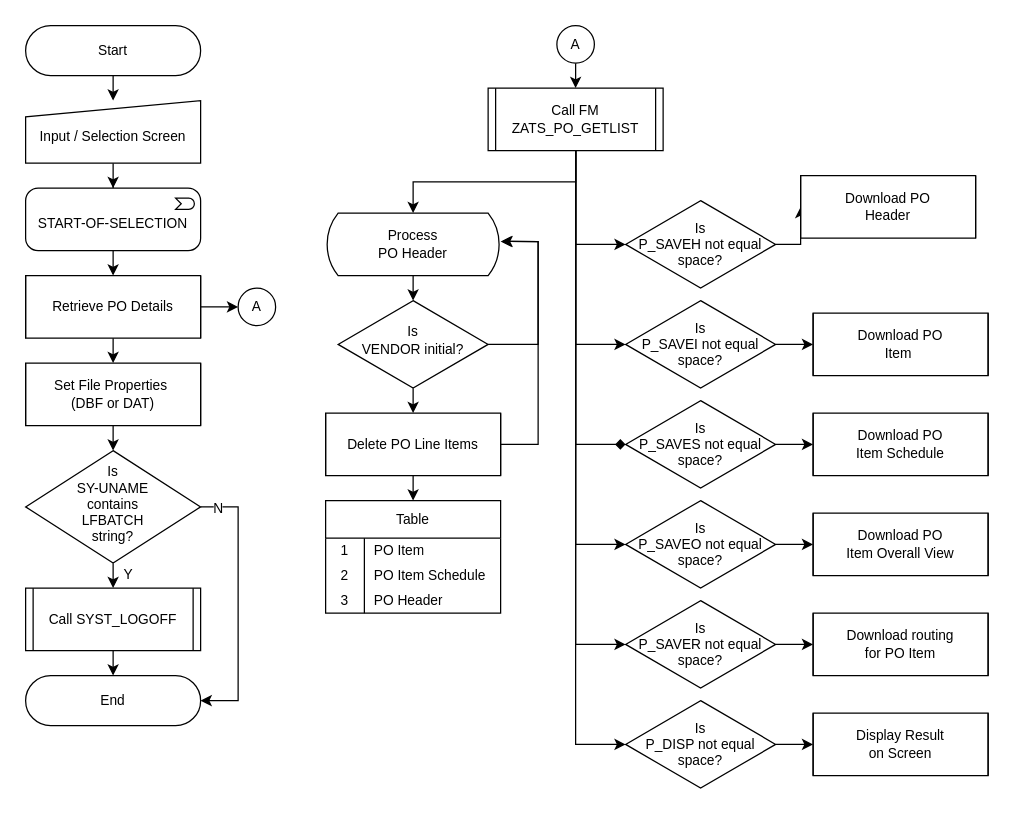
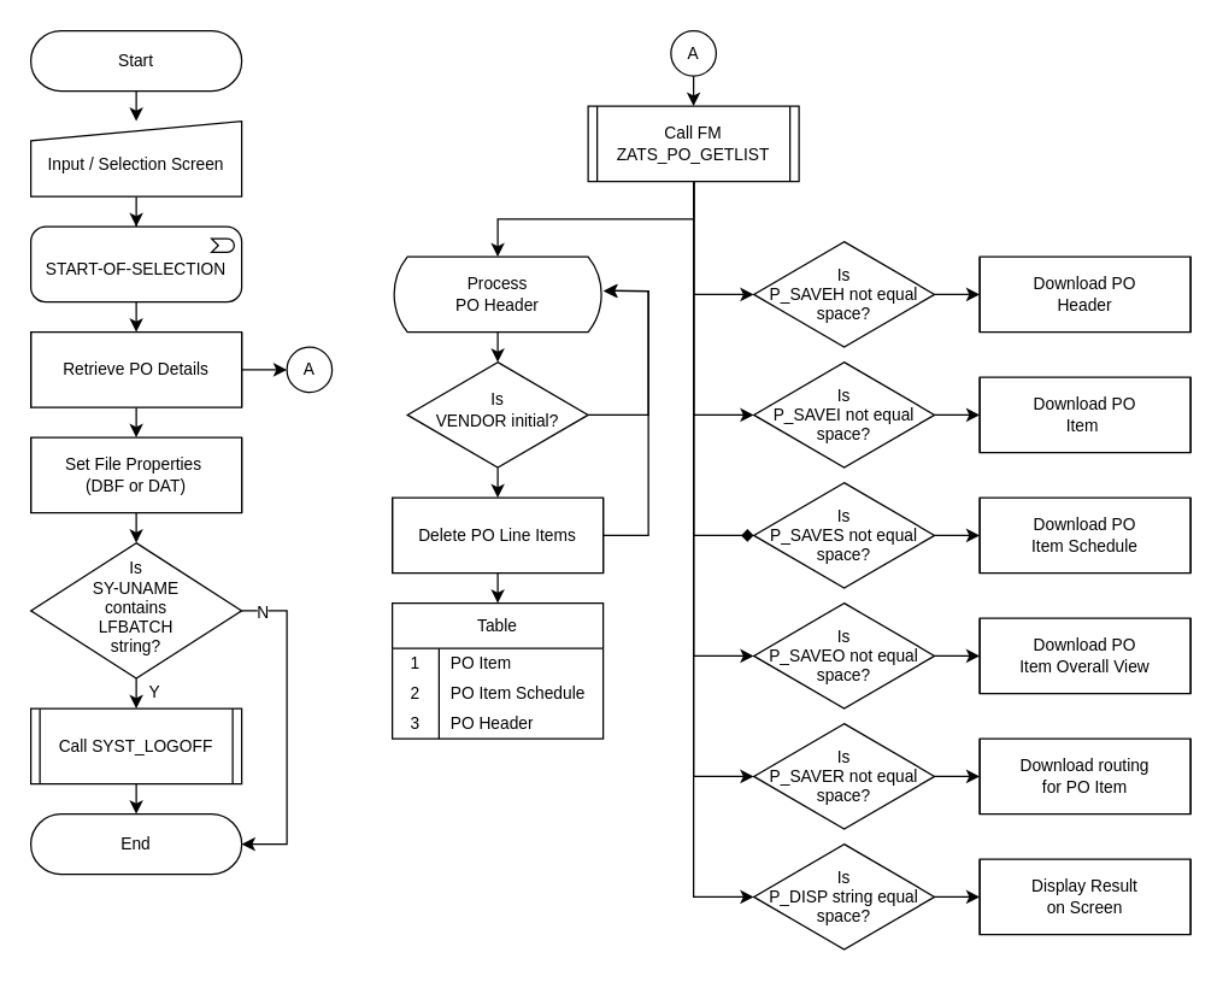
  <mxCell id="0" />
  <mxCell id="1" parent="0" />
  <mxCell id="2" style="edgeStyle=orthogonalEdgeStyle;rounded=0;orthogonalLoop=1;jettySize=auto;html=1;exitX=0.5;exitY=0.5;exitDx=0;exitDy=20;exitPerimeter=0;entryX=0.5;entryY=0;entryDx=0;entryDy=0;" edge="1" parent="1" source="3" target="5"><mxGeometry relative="1" as="geometry" /></mxCell>
  <mxCell id="3" value="Start" style="html=1;dashed=0;whiteSpace=wrap;shape=mxgraph.dfd.start;fontSize=11;" vertex="1" parent="1"><mxGeometry x="20" y="20" width="140" height="40" as="geometry" /></mxCell>
  <mxCell id="4" style="edgeStyle=orthogonalEdgeStyle;rounded=0;orthogonalLoop=1;jettySize=auto;html=1;exitX=0.5;exitY=1;exitDx=0;exitDy=0;" edge="1" parent="1" source="5" target="7"><mxGeometry relative="1" as="geometry" /></mxCell>
  <mxCell id="5" value="Input / Selection Screen" style="shape=manualInput;whiteSpace=wrap;html=1;fontSize=11;size=13;spacingTop=7;" vertex="1" parent="1"><mxGeometry x="20" y="80" width="140" height="50" as="geometry" /></mxCell>
  <mxCell id="6" style="edgeStyle=orthogonalEdgeStyle;rounded=0;orthogonalLoop=1;jettySize=auto;html=1;exitX=0.5;exitY=1;exitDx=0;exitDy=0;exitPerimeter=0;entryX=0.5;entryY=0;entryDx=0;entryDy=0;" edge="1" parent="1" source="7" target="17"><mxGeometry relative="1" as="geometry" /></mxCell>
  <mxCell id="7" value="START-OF-SELECTION" style="html=1;outlineConnect=0;whiteSpace=wrap;fillColor=default;shape=mxgraph.archimate3.application;appType=event;archiType=rounded;gradientColor=none;fontSize=11;spacingTop=5;" vertex="1" parent="1"><mxGeometry x="20" y="150" width="140" height="50" as="geometry" /></mxCell>
  <mxCell id="8" style="edgeStyle=orthogonalEdgeStyle;rounded=0;orthogonalLoop=1;jettySize=auto;html=1;exitX=0.5;exitY=1;exitDx=0;exitDy=0;entryX=0;entryY=0.5;entryDx=0;entryDy=0;" edge="1" parent="1" source="14" target="29"><mxGeometry relative="1" as="geometry"><Array as="points"><mxPoint x="460" y="195" /></Array></mxGeometry></mxCell>
  <mxCell id="9" style="edgeStyle=orthogonalEdgeStyle;rounded=0;orthogonalLoop=1;jettySize=auto;html=1;exitX=0.5;exitY=1;exitDx=0;exitDy=0;entryX=0;entryY=0.5;entryDx=0;entryDy=0;" edge="1" parent="1" source="14" target="31"><mxGeometry relative="1" as="geometry" /></mxCell>
  <mxCell id="10" style="edgeStyle=orthogonalEdgeStyle;rounded=0;orthogonalLoop=1;jettySize=auto;html=1;exitX=0.5;exitY=1;exitDx=0;exitDy=0;entryX=0;entryY=0.5;entryDx=0;entryDy=0;endArrow=diamond;" edge="1" parent="1" source="14" target="33"><mxGeometry relative="1" as="geometry" /></mxCell>
  <mxCell id="11" style="edgeStyle=orthogonalEdgeStyle;rounded=0;orthogonalLoop=1;jettySize=auto;html=1;exitX=0.5;exitY=1;exitDx=0;exitDy=0;entryX=0;entryY=0.5;entryDx=0;entryDy=0;" edge="1" parent="1" source="14" target="35"><mxGeometry relative="1" as="geometry" /></mxCell>
  <mxCell id="12" style="edgeStyle=orthogonalEdgeStyle;rounded=0;orthogonalLoop=1;jettySize=auto;html=1;exitX=0.5;exitY=1;exitDx=0;exitDy=0;entryX=0;entryY=0.5;entryDx=0;entryDy=0;" edge="1" parent="1" source="14" target="37"><mxGeometry relative="1" as="geometry" /></mxCell>
  <mxCell id="13" style="edgeStyle=orthogonalEdgeStyle;rounded=0;orthogonalLoop=1;jettySize=auto;html=1;exitX=0.5;exitY=1;exitDx=0;exitDy=0;entryX=0;entryY=0.5;entryDx=0;entryDy=0;" edge="1" parent="1" source="14" target="39"><mxGeometry relative="1" as="geometry" /></mxCell>
  <mxCell id="14" value="&lt;font style=&quot;font-size: 11px;&quot;&gt;Call FM&lt;br&gt;ZATS_PO_GETLIST&lt;br&gt;&lt;/font&gt;" style="shape=process;whiteSpace=wrap;html=1;backgroundOutline=1;fontSize=11;size=0.042;" vertex="1" parent="1"><mxGeometry x="390" y="70" width="140" height="50" as="geometry" /></mxCell>
  <mxCell id="15" style="edgeStyle=orthogonalEdgeStyle;rounded=0;orthogonalLoop=1;jettySize=auto;html=1;exitX=1;exitY=0.5;exitDx=0;exitDy=0;entryX=0;entryY=0.5;entryDx=0;entryDy=0;" edge="1" parent="1" source="17" target="26"><mxGeometry relative="1" as="geometry" /></mxCell>
  <mxCell id="16" style="edgeStyle=orthogonalEdgeStyle;rounded=0;orthogonalLoop=1;jettySize=auto;html=1;exitX=0.5;exitY=1;exitDx=0;exitDy=0;entryX=0.5;entryY=0;entryDx=0;entryDy=0;" edge="1" parent="1" source="17" target="50"><mxGeometry relative="1" as="geometry" /></mxCell>
  <mxCell id="17" value="&lt;font style=&quot;font-size: 11px;&quot;&gt;Retrieve PO Details&lt;br&gt;&lt;/font&gt;" style="shape=process;whiteSpace=wrap;html=1;backgroundOutline=1;fontSize=11;size=0;" vertex="1" parent="1"><mxGeometry x="20" y="220" width="140" height="50" as="geometry" /></mxCell>
  <mxCell id="18" style="edgeStyle=orthogonalEdgeStyle;rounded=0;orthogonalLoop=1;jettySize=auto;html=1;exitX=0.5;exitY=1;exitDx=0;exitDy=0;exitPerimeter=0;entryX=0.5;entryY=0;entryDx=0;entryDy=0;" edge="1" parent="1" source="19" target="21"><mxGeometry relative="1" as="geometry" /></mxCell>
  <mxCell id="19" value="Process &lt;br&gt;PO Header" style="html=1;dashed=0;whiteSpace=wrap;shape=mxgraph.dfd.loop;fontSize=11;" vertex="1" parent="1"><mxGeometry x="260" y="170" width="140" height="50" as="geometry" /></mxCell>
  <mxCell id="20" style="edgeStyle=orthogonalEdgeStyle;rounded=0;orthogonalLoop=1;jettySize=auto;html=1;exitX=0.5;exitY=1;exitDx=0;exitDy=0;entryX=0.5;entryY=0;entryDx=0;entryDy=0;" edge="1" parent="1" source="21" target="23"><mxGeometry relative="1" as="geometry" /></mxCell>
  <mxCell id="21" value="Is &lt;br&gt;VENDOR initial?" style="rhombus;whiteSpace=wrap;html=1;fontSize=11;spacingTop=-7;" vertex="1" parent="1"><mxGeometry x="270" y="240" width="120" height="70" as="geometry" /></mxCell>
  <mxCell id="22" style="edgeStyle=orthogonalEdgeStyle;rounded=0;orthogonalLoop=1;jettySize=auto;html=1;exitX=0.5;exitY=1;exitDx=0;exitDy=0;entryX=0.5;entryY=0;entryDx=0;entryDy=0;" edge="1" parent="1" source="23"><mxGeometry relative="1" as="geometry"><mxPoint x="330" y="400" as="targetPoint" /></mxGeometry></mxCell>
  <mxCell id="23" value="&lt;font style=&quot;font-size: 11px;&quot;&gt;Delete PO Line Items&lt;br&gt;&lt;/font&gt;" style="shape=process;whiteSpace=wrap;html=1;backgroundOutline=1;fontSize=11;size=0;" vertex="1" parent="1"><mxGeometry x="260" y="330" width="140" height="50" as="geometry" /></mxCell>
  <mxCell id="24" style="edgeStyle=orthogonalEdgeStyle;rounded=0;orthogonalLoop=1;jettySize=auto;html=1;exitX=1;exitY=0.5;exitDx=0;exitDy=0;entryX=1.005;entryY=0.453;entryDx=0;entryDy=0;entryPerimeter=0;" edge="1" parent="1" source="21" target="19"><mxGeometry relative="1" as="geometry"><Array as="points"><mxPoint x="430" y="275" /><mxPoint x="430" y="193" /></Array></mxGeometry></mxCell>
  <mxCell id="25" style="edgeStyle=orthogonalEdgeStyle;rounded=0;orthogonalLoop=1;jettySize=auto;html=1;exitX=1;exitY=0.5;exitDx=0;exitDy=0;entryX=1;entryY=0.453;entryDx=0;entryDy=0;entryPerimeter=0;" edge="1" parent="1" source="23" target="19"><mxGeometry relative="1" as="geometry"><Array as="points"><mxPoint x="430" y="355" /><mxPoint x="430" y="193" /></Array></mxGeometry></mxCell>
  <mxCell id="26" value="&lt;font style=&quot;font-size: 11px;&quot;&gt;A&lt;/font&gt;" style="ellipse;whiteSpace=wrap;html=1;aspect=fixed;" vertex="1" parent="1"><mxGeometry x="190" y="230" width="30" height="30" as="geometry" /></mxCell>
  <mxCell id="27" style="edgeStyle=orthogonalEdgeStyle;rounded=0;orthogonalLoop=1;jettySize=auto;html=1;exitX=0.5;exitY=1;exitDx=0;exitDy=0;entryX=0.5;entryY=0;entryDx=0;entryDy=0;" edge="1" parent="1"><mxGeometry relative="1" as="geometry"><mxPoint x="80" y="250" as="targetPoint" /></mxGeometry></mxCell>
  <mxCell id="28" style="edgeStyle=orthogonalEdgeStyle;rounded=0;orthogonalLoop=1;jettySize=auto;html=1;exitX=1;exitY=0.5;exitDx=0;exitDy=0;entryX=0;entryY=0.5;entryDx=0;entryDy=0;" edge="1" parent="1" source="29" target="46"><mxGeometry relative="1" as="geometry" /></mxCell>
  <mxCell id="29" value="Is&lt;br&gt;P_SAVEH not equal space?" style="rhombus;whiteSpace=wrap;html=1;fontSize=11;spacingTop=0;" vertex="1" parent="1"><mxGeometry x="500" y="160" width="120" height="70" as="geometry" /></mxCell>
  <mxCell id="30" style="edgeStyle=orthogonalEdgeStyle;rounded=0;orthogonalLoop=1;jettySize=auto;html=1;exitX=1;exitY=0.5;exitDx=0;exitDy=0;entryX=0;entryY=0.5;entryDx=0;entryDy=0;" edge="1" parent="1" source="31" target="45"><mxGeometry relative="1" as="geometry" /></mxCell>
  <mxCell id="31" value="Is&lt;br&gt;P_SAVEI not equal space?" style="rhombus;whiteSpace=wrap;html=1;fontSize=11;spacingTop=0;" vertex="1" parent="1"><mxGeometry x="500" y="240" width="120" height="70" as="geometry" /></mxCell>
  <mxCell id="32" style="edgeStyle=orthogonalEdgeStyle;rounded=0;orthogonalLoop=1;jettySize=auto;html=1;exitX=1;exitY=0.5;exitDx=0;exitDy=0;entryX=0;entryY=0.5;entryDx=0;entryDy=0;" edge="1" parent="1" source="33" target="44"><mxGeometry relative="1" as="geometry" /></mxCell>
  <mxCell id="33" value="Is&lt;br&gt;P_SAVES not equal space?" style="rhombus;whiteSpace=wrap;html=1;fontSize=11;spacingTop=0;" vertex="1" parent="1"><mxGeometry x="500" y="320" width="120" height="70" as="geometry" /></mxCell>
  <mxCell id="34" style="edgeStyle=orthogonalEdgeStyle;rounded=0;orthogonalLoop=1;jettySize=auto;html=1;exitX=1;exitY=0.5;exitDx=0;exitDy=0;entryX=0;entryY=0.5;entryDx=0;entryDy=0;" edge="1" parent="1" source="35" target="43"><mxGeometry relative="1" as="geometry" /></mxCell>
  <mxCell id="35" value="Is&lt;br&gt;P_SAVEO not equal space?" style="rhombus;whiteSpace=wrap;html=1;fontSize=11;spacingTop=0;" vertex="1" parent="1"><mxGeometry x="500" y="400" width="120" height="70" as="geometry" /></mxCell>
  <mxCell id="36" style="edgeStyle=orthogonalEdgeStyle;rounded=0;orthogonalLoop=1;jettySize=auto;html=1;exitX=1;exitY=0.5;exitDx=0;exitDy=0;entryX=0;entryY=0.5;entryDx=0;entryDy=0;" edge="1" parent="1" source="37" target="42"><mxGeometry relative="1" as="geometry" /></mxCell>
  <mxCell id="37" value="Is&lt;br&gt;P_SAVER not equal space?" style="rhombus;whiteSpace=wrap;html=1;fontSize=11;spacingTop=0;" vertex="1" parent="1"><mxGeometry x="500" y="480" width="120" height="70" as="geometry" /></mxCell>
  <mxCell id="38" style="edgeStyle=orthogonalEdgeStyle;rounded=0;orthogonalLoop=1;jettySize=auto;html=1;exitX=1;exitY=0.5;exitDx=0;exitDy=0;entryX=0;entryY=0.5;entryDx=0;entryDy=0;" edge="1" parent="1" source="39" target="41"><mxGeometry relative="1" as="geometry" /></mxCell>
- <mxCell id="39" value="Is&lt;br&gt;P_DISP not equal space?" style="rhombus;whiteSpace=wrap;html=1;fontSize=11;spacingTop=0;" vertex="1" parent="1"><mxGeometry x="500" y="560" width="120" height="70" as="geometry" /></mxCell>
+ <mxCell id="39" value="Is&lt;br&gt;P_DISP string equal space?" style="rhombus;whiteSpace=wrap;html=1;fontSize=11;spacingTop=0;" vertex="1" parent="1"><mxGeometry x="500" y="560" width="120" height="70" as="geometry" /></mxCell>
  <mxCell id="40" style="edgeStyle=orthogonalEdgeStyle;rounded=0;orthogonalLoop=1;jettySize=auto;html=1;exitX=0.5;exitY=1;exitDx=0;exitDy=0;entryX=0.5;entryY=0;entryDx=0;entryDy=0;entryPerimeter=0;" edge="1" parent="1" source="14" target="19"><mxGeometry relative="1" as="geometry" /></mxCell>
  <mxCell id="41" value="&lt;font style=&quot;font-size: 11px;&quot;&gt;Display Result &lt;br&gt;on Screen&lt;br&gt;&lt;/font&gt;" style="shape=process;whiteSpace=wrap;html=1;backgroundOutline=1;fontSize=11;size=0;" vertex="1" parent="1"><mxGeometry x="650" y="570" width="140" height="50" as="geometry" /></mxCell>
  <mxCell id="42" value="&lt;font style=&quot;font-size: 11px;&quot;&gt;Download routing &lt;br&gt;for PO Item&lt;br&gt;&lt;/font&gt;" style="shape=process;whiteSpace=wrap;html=1;backgroundOutline=1;fontSize=11;size=0;" vertex="1" parent="1"><mxGeometry x="650" y="490" width="140" height="50" as="geometry" /></mxCell>
  <mxCell id="43" value="&lt;font style=&quot;font-size: 11px;&quot;&gt;Download PO &lt;br&gt;Item Overall View&lt;br&gt;&lt;/font&gt;" style="shape=process;whiteSpace=wrap;html=1;backgroundOutline=1;fontSize=11;size=0;" vertex="1" parent="1"><mxGeometry x="650" y="410" width="140" height="50" as="geometry" /></mxCell>
  <mxCell id="44" value="&lt;font style=&quot;font-size: 11px;&quot;&gt;Download PO &lt;br&gt;Item Schedule&lt;br&gt;&lt;/font&gt;" style="shape=process;whiteSpace=wrap;html=1;backgroundOutline=1;fontSize=11;size=0;" vertex="1" parent="1"><mxGeometry x="650" y="330" width="140" height="50" as="geometry" /></mxCell>
  <mxCell id="45" value="&lt;font style=&quot;font-size: 11px;&quot;&gt;Download PO &lt;br&gt;Item&amp;nbsp;&lt;br&gt;&lt;/font&gt;" style="shape=process;whiteSpace=wrap;html=1;backgroundOutline=1;fontSize=11;size=0;" vertex="1" parent="1"><mxGeometry x="650" y="250" width="140" height="50" as="geometry" /></mxCell>
- <mxCell id="46" value="&lt;font style=&quot;font-size: 11px;&quot;&gt;Download PO &lt;br&gt;Header&lt;br&gt;&lt;/font&gt;" style="shape=process;whiteSpace=wrap;html=1;backgroundOutline=1;fontSize=11;size=0;" vertex="1" parent="1"><mxGeometry x="640" y="140" width="140" height="50" as="geometry" /></mxCell>
+ <mxCell id="46" value="&lt;font style=&quot;font-size: 11px;&quot;&gt;Download PO &lt;br&gt;Header&lt;br&gt;&lt;/font&gt;" style="shape=process;whiteSpace=wrap;html=1;backgroundOutline=1;fontSize=11;size=0;" vertex="1" parent="1"><mxGeometry x="650" y="170" width="140" height="50" as="geometry" /></mxCell>
  <mxCell id="47" style="edgeStyle=orthogonalEdgeStyle;rounded=0;orthogonalLoop=1;jettySize=auto;html=1;exitX=0.5;exitY=1;exitDx=0;exitDy=0;entryX=0.5;entryY=0;entryDx=0;entryDy=0;" edge="1" parent="1" source="48" target="14"><mxGeometry relative="1" as="geometry" /></mxCell>
  <mxCell id="48" value="&lt;font style=&quot;font-size: 11px;&quot;&gt;A&lt;/font&gt;" style="ellipse;whiteSpace=wrap;html=1;aspect=fixed;" vertex="1" parent="1"><mxGeometry x="445" y="20" width="30" height="30" as="geometry" /></mxCell>
  <mxCell id="49" style="edgeStyle=orthogonalEdgeStyle;rounded=0;orthogonalLoop=1;jettySize=auto;html=1;exitX=0.5;exitY=1;exitDx=0;exitDy=0;entryX=0.5;entryY=0;entryDx=0;entryDy=0;" edge="1" parent="1" source="50" target="52"><mxGeometry relative="1" as="geometry" /></mxCell>
  <mxCell id="50" value="&lt;font style=&quot;font-size: 11px;&quot;&gt;Set File Properties&amp;nbsp;&lt;br&gt;(DBF or DAT)&lt;br&gt;&lt;/font&gt;" style="shape=process;whiteSpace=wrap;html=1;backgroundOutline=1;fontSize=11;size=0;" vertex="1" parent="1"><mxGeometry x="20" y="290" width="140" height="50" as="geometry" /></mxCell>
  <mxCell id="51" style="edgeStyle=orthogonalEdgeStyle;rounded=0;orthogonalLoop=1;jettySize=auto;html=1;exitX=0.5;exitY=1;exitDx=0;exitDy=0;entryX=0.5;entryY=0;entryDx=0;entryDy=0;" edge="1" parent="1" source="52" target="53"><mxGeometry relative="1" as="geometry" /></mxCell>
  <mxCell id="52" value="Is &lt;br&gt;SY-UNAME &lt;br&gt;contains&lt;br&gt;LFBATCH &lt;br&gt;string?" style="rhombus;whiteSpace=wrap;html=1;fontSize=11;spacingTop=-5;" vertex="1" parent="1"><mxGeometry x="20" y="360" width="140" height="90" as="geometry" /></mxCell>
  <mxCell id="53" value="&lt;font style=&quot;font-size: 11px;&quot;&gt;Call SYST_LOGOFF&lt;br&gt;&lt;/font&gt;" style="shape=process;whiteSpace=wrap;html=1;backgroundOutline=1;fontSize=11;size=0.042;" vertex="1" parent="1"><mxGeometry x="20" y="470" width="140" height="50" as="geometry" /></mxCell>
  <mxCell id="54" value="End" style="html=1;dashed=0;whiteSpace=wrap;shape=mxgraph.dfd.start;fontSize=11;" vertex="1" parent="1"><mxGeometry x="20" y="540" width="140" height="40" as="geometry" /></mxCell>
  <mxCell id="55" style="edgeStyle=orthogonalEdgeStyle;rounded=0;orthogonalLoop=1;jettySize=auto;html=1;exitX=0.5;exitY=1;exitDx=0;exitDy=0;entryX=0.5;entryY=0.5;entryDx=0;entryDy=-20;entryPerimeter=0;" edge="1" parent="1" source="53" target="54"><mxGeometry relative="1" as="geometry" /></mxCell>
  <mxCell id="56" style="edgeStyle=orthogonalEdgeStyle;rounded=0;orthogonalLoop=1;jettySize=auto;html=1;exitX=1;exitY=0.5;exitDx=0;exitDy=0;entryX=1;entryY=0.5;entryDx=0;entryDy=0;entryPerimeter=0;" edge="1" parent="1" source="52" target="54"><mxGeometry relative="1" as="geometry"><Array as="points"><mxPoint x="190" y="405" /><mxPoint x="190" y="560" /></Array></mxGeometry></mxCell>
  <mxCell id="57" value="N" style="edgeLabel;html=1;align=center;verticalAlign=middle;resizable=0;points=[];" vertex="1" connectable="0" parent="56"><mxGeometry x="-0.879" relative="1" as="geometry"><mxPoint as="offset" /></mxGeometry></mxCell>
  <mxCell id="58" value="Y" style="text;html=1;align=center;verticalAlign=middle;resizable=0;points=[];autosize=1;strokeColor=none;fillColor=none;fontSize=11;" vertex="1" parent="1"><mxGeometry x="87" y="444" width="30" height="30" as="geometry" /></mxCell>
  <mxCell id="59" value="Table" style="shape=table;startSize=30;container=1;collapsible=0;childLayout=tableLayout;fixedRows=1;rowLines=0;fontStyle=0;strokeColor=default;fontSize=11;" vertex="1" parent="1"><mxGeometry x="260" y="400" width="140" height="90" as="geometry" /></mxCell>
  <mxCell id="60" value="" style="shape=tableRow;horizontal=0;startSize=0;swimlaneHead=0;swimlaneBody=0;top=0;left=0;bottom=0;right=0;collapsible=0;dropTarget=0;fillColor=none;points=[[0,0.5],[1,0.5]];portConstraint=eastwest;strokeColor=inherit;fontSize=16;" vertex="1" parent="59"><mxGeometry y="30" width="140" height="20" as="geometry" /></mxCell>
  <mxCell id="61" value="1" style="shape=partialRectangle;html=1;whiteSpace=wrap;connectable=0;fillColor=none;top=0;left=0;bottom=0;right=0;overflow=hidden;pointerEvents=1;strokeColor=inherit;fontSize=11;" vertex="1" parent="60"><mxGeometry width="31" height="20" as="geometry"><mxRectangle width="31" height="20" as="alternateBounds" /></mxGeometry></mxCell>
  <mxCell id="62" value="PO Item" style="shape=partialRectangle;html=1;whiteSpace=wrap;connectable=0;fillColor=none;top=0;left=0;bottom=0;right=0;align=left;spacingLeft=6;overflow=hidden;strokeColor=inherit;fontSize=11;" vertex="1" parent="60"><mxGeometry x="31" width="109" height="20" as="geometry"><mxRectangle width="109" height="20" as="alternateBounds" /></mxGeometry></mxCell>
  <mxCell id="63" value="" style="shape=tableRow;horizontal=0;startSize=0;swimlaneHead=0;swimlaneBody=0;top=0;left=0;bottom=0;right=0;collapsible=0;dropTarget=0;fillColor=none;points=[[0,0.5],[1,0.5]];portConstraint=eastwest;strokeColor=inherit;fontSize=16;" vertex="1" parent="59"><mxGeometry y="50" width="140" height="20" as="geometry" /></mxCell>
  <mxCell id="64" value="2" style="shape=partialRectangle;html=1;whiteSpace=wrap;connectable=0;fillColor=none;top=0;left=0;bottom=0;right=0;overflow=hidden;strokeColor=inherit;fontSize=11;" vertex="1" parent="63"><mxGeometry width="31" height="20" as="geometry"><mxRectangle width="31" height="20" as="alternateBounds" /></mxGeometry></mxCell>
  <mxCell id="65" value="PO Item Schedule" style="shape=partialRectangle;html=1;whiteSpace=wrap;connectable=0;fillColor=none;top=0;left=0;bottom=0;right=0;align=left;spacingLeft=6;overflow=hidden;strokeColor=inherit;fontSize=11;" vertex="1" parent="63"><mxGeometry x="31" width="109" height="20" as="geometry"><mxRectangle width="109" height="20" as="alternateBounds" /></mxGeometry></mxCell>
  <mxCell id="66" value="" style="shape=tableRow;horizontal=0;startSize=0;swimlaneHead=0;swimlaneBody=0;top=0;left=0;bottom=0;right=0;collapsible=0;dropTarget=0;fillColor=none;points=[[0,0.5],[1,0.5]];portConstraint=eastwest;strokeColor=inherit;fontSize=16;" vertex="1" parent="59"><mxGeometry y="70" width="140" height="20" as="geometry" /></mxCell>
  <mxCell id="67" value="3" style="shape=partialRectangle;html=1;whiteSpace=wrap;connectable=0;fillColor=none;top=0;left=0;bottom=0;right=0;overflow=hidden;strokeColor=inherit;fontSize=11;" vertex="1" parent="66"><mxGeometry width="31" height="20" as="geometry"><mxRectangle width="31" height="20" as="alternateBounds" /></mxGeometry></mxCell>
  <mxCell id="68" value="PO Header" style="shape=partialRectangle;html=1;whiteSpace=wrap;connectable=0;fillColor=none;top=0;left=0;bottom=0;right=0;align=left;spacingLeft=6;overflow=hidden;strokeColor=inherit;fontSize=11;" vertex="1" parent="66"><mxGeometry x="31" width="109" height="20" as="geometry"><mxRectangle width="109" height="20" as="alternateBounds" /></mxGeometry></mxCell>
